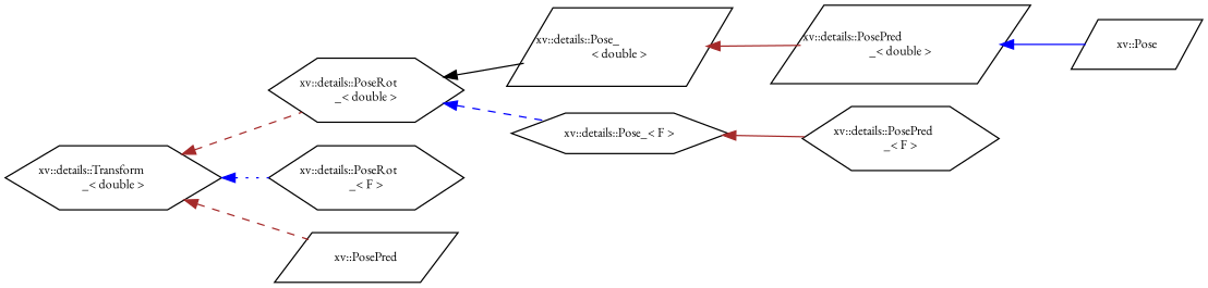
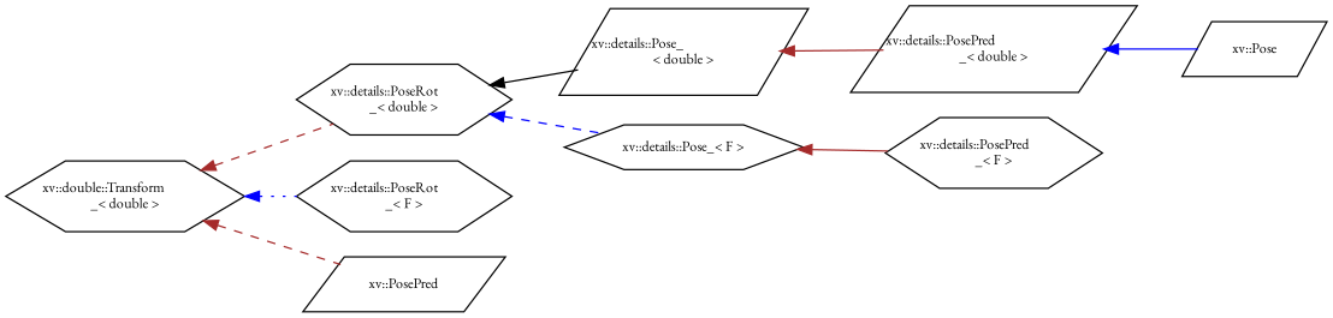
  digraph {
    fontname="EB Garamond"
    rankdir=LR
    node [color=black fillcolor=white fontname="EB Garamond" fontsize=10 shape=hexagon style=filled]
    edge [color=brown dir=back fontname="EB Garamond" fontsize=10 labelfontname=Helvetica labelfontsize=10 style=solid]
-   n1 [height=0.2 label="xv::details::Transform\l_\< double \>" width=0.4]
+   n1 [height=0.2 label="xv::double::Transform\l_\< double \>" width=0.4]
    n2 [height=0.2 label="xv::details::PoseRot\l_\< double \>" width=0.4]
    n3 [height=0.2 label="xv::details::PoseRot\l_\< F \>" width=0.4]
    n4 [height=0.2 label="xv::PosePred" shape=parallelogram width=0.4]
    n5 [height=0.2 label="xv::details::Pose_\l\< double \>" shape=parallelogram width=0.4]
    n6 [height=0.2 label="xv::details::Pose_\< F \>" width=0.4]
    n7 [height=0.2 label="xv::details::PosePred\l_\< double \>" shape=parallelogram width=0.4]
    n8 [height=0.2 label="xv::details::PosePred\l_\< F \>" width=0.4]
    n9 [height=0.2 label="xv::Pose" shape=parallelogram width=0.4]
    n1 -> n2 [style=dashed]
    n1 -> n3 [color=blue style=dotted]
    n1 -> n4 [style=dashed]
    n2 -> n5 [color=black]
    n2 -> n6 [color=blue style=dashed]
    n5 -> n7
    n6 -> n8
    n7 -> n9 [color=blue]
  }
